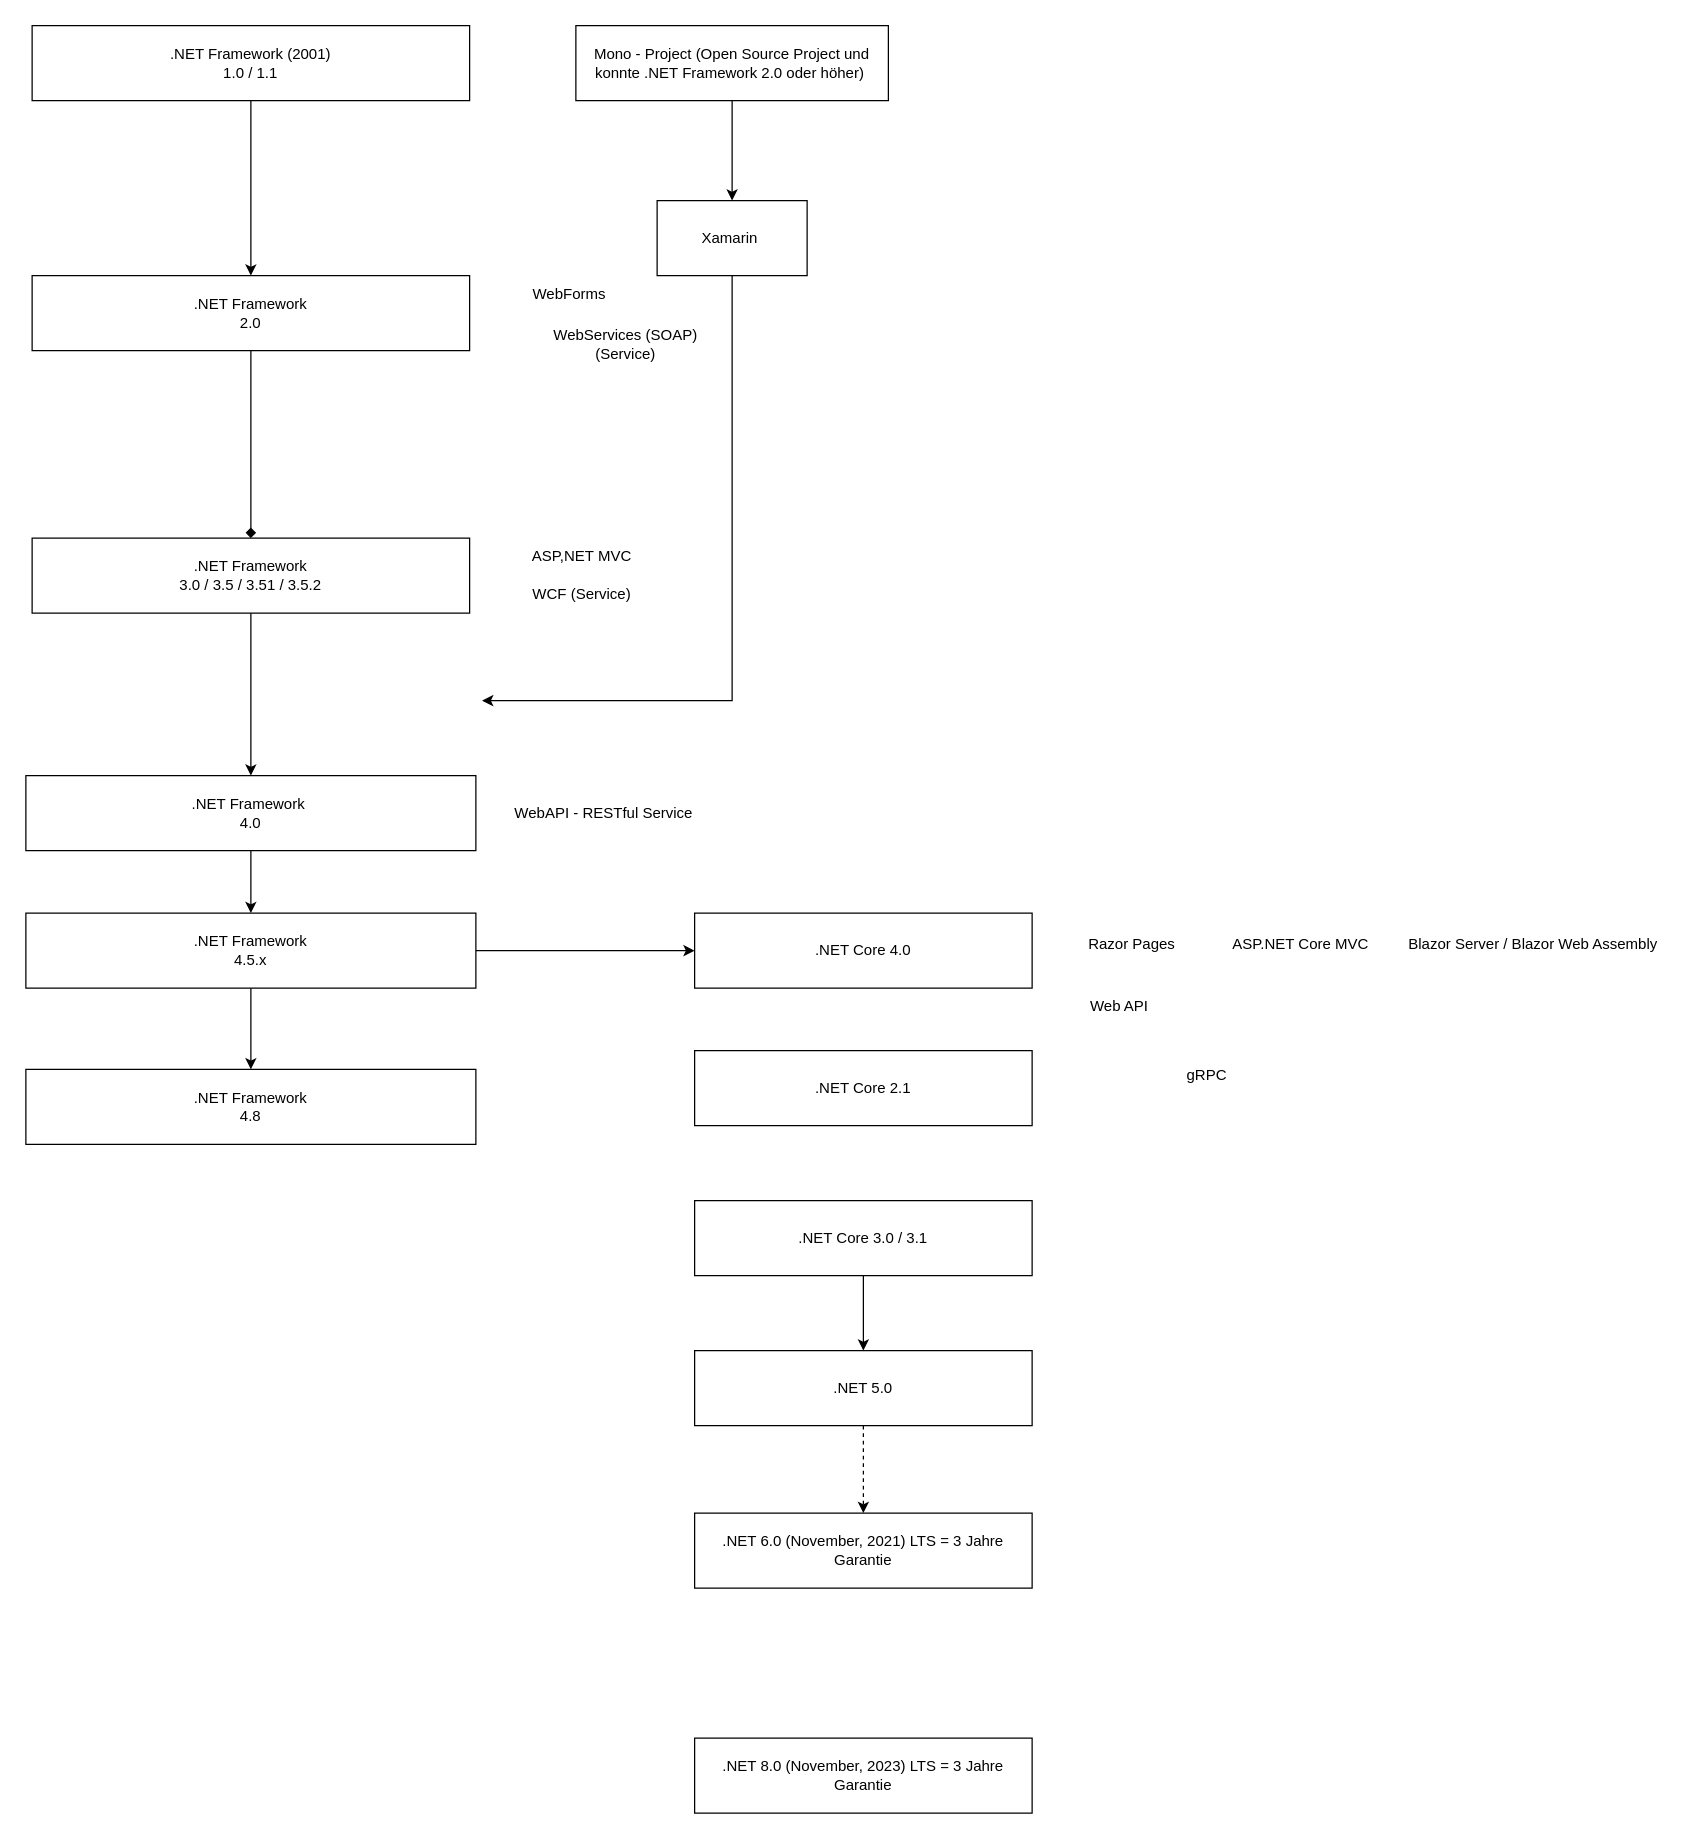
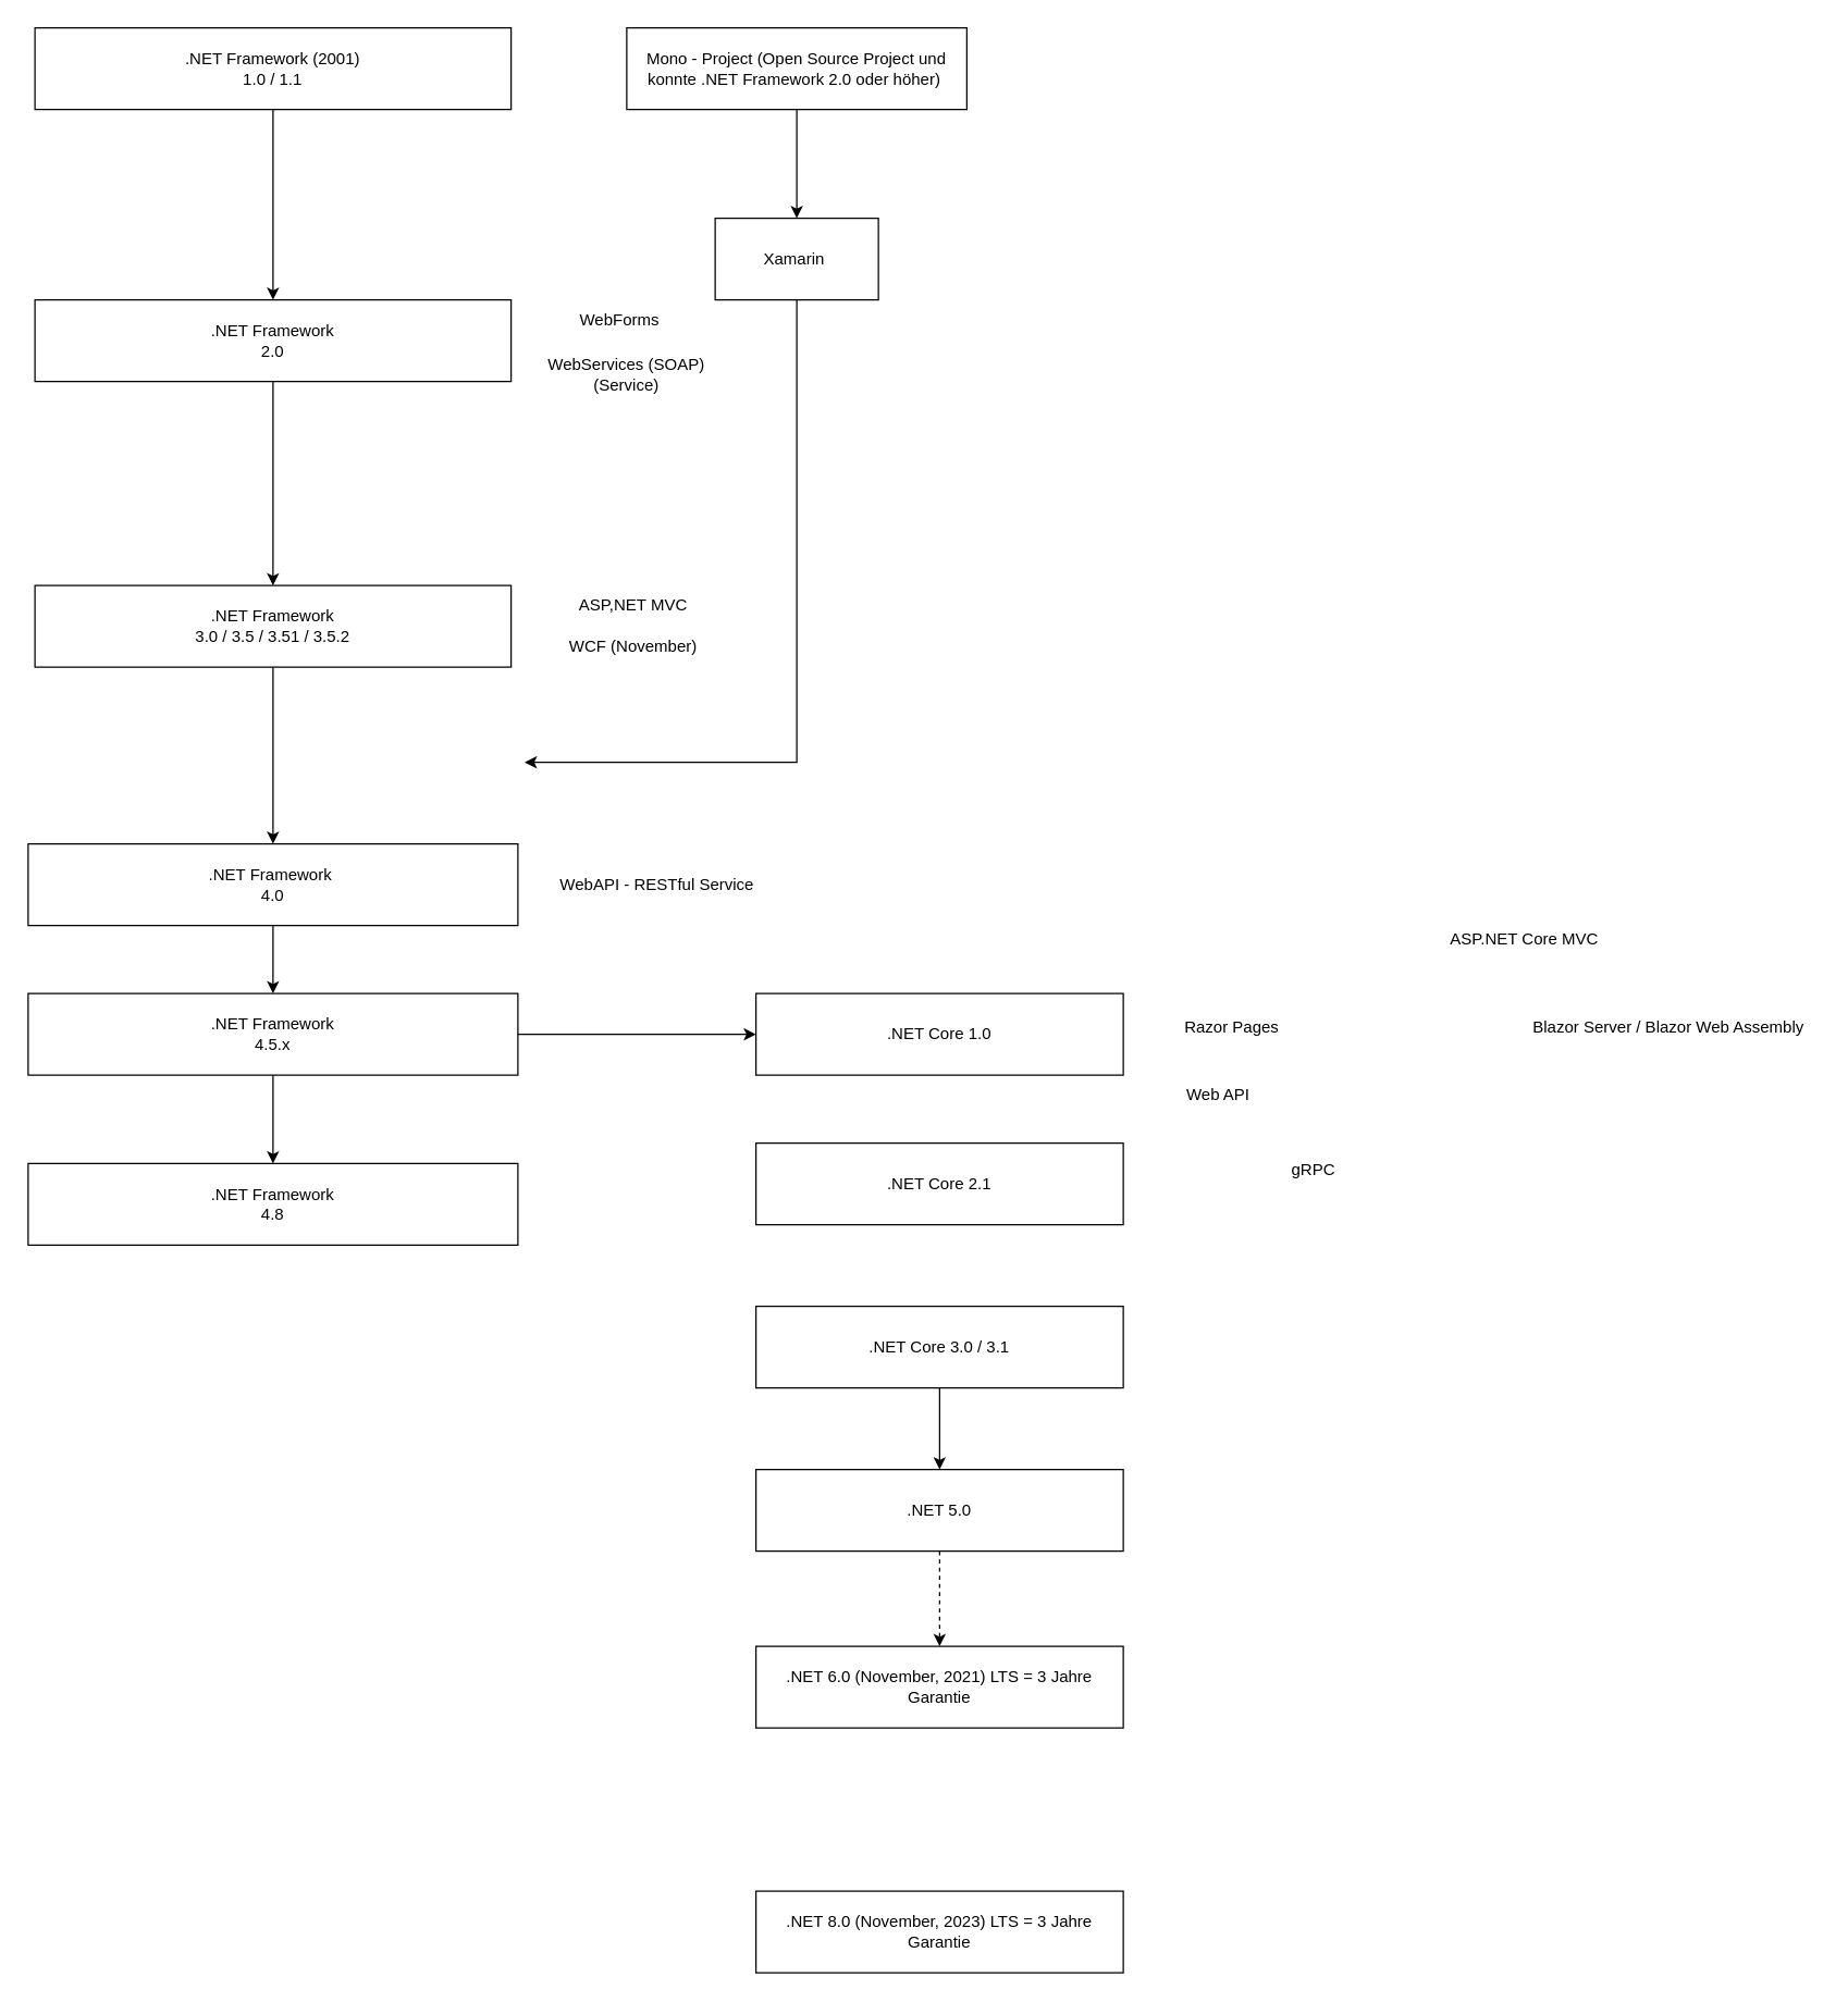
  <mxCell id="0" />
  <mxCell id="1" parent="0" />
  <mxCell id="2" value=".NET Framework (2001)&lt;br&gt;1.0 / 1.1" style="rounded=0;whiteSpace=wrap;html=1;" parent="1" vertex="1"><mxGeometry x="25" y="20" width="350" height="60" as="geometry" /></mxCell>
  <mxCell id="3" value="" style="endArrow=classic;html=1;rounded=0;exitX=0.5;exitY=1;exitDx=0;exitDy=0;" parent="1" source="2" edge="1"><mxGeometry width="50" height="50" relative="1" as="geometry"><mxPoint x="375" y="320" as="sourcePoint" /><mxPoint x="200" y="220" as="targetPoint" /></mxGeometry></mxCell>
  <mxCell id="4" value=".NET Framework&lt;br&gt;2.0" style="rounded=0;whiteSpace=wrap;html=1;" parent="1" vertex="1"><mxGeometry x="25" y="220" width="350" height="60" as="geometry" /></mxCell>
  <mxCell id="5" value=".NET Framework&lt;br&gt;3.0 / 3.5 / 3.51 / 3.5.2" style="rounded=0;whiteSpace=wrap;html=1;" parent="1" vertex="1"><mxGeometry x="25" y="430" width="350" height="60" as="geometry" /></mxCell>
- <mxCell id="6" value="" style="endArrow=diamond;html=1;rounded=0;exitX=0.5;exitY=1;exitDx=0;exitDy=0;" parent="1" source="4" target="5" edge="1"><mxGeometry width="50" height="50" relative="1" as="geometry"><mxPoint x="375" y="410" as="sourcePoint" /><mxPoint x="425" y="360" as="targetPoint" /></mxGeometry></mxCell>
+ <mxCell id="6" value="" style="endArrow=classic;html=1;rounded=0;exitX=0.5;exitY=1;exitDx=0;exitDy=0;" parent="1" source="4" target="5" edge="1"><mxGeometry width="50" height="50" relative="1" as="geometry"><mxPoint x="375" y="410" as="sourcePoint" /><mxPoint x="425" y="360" as="targetPoint" /></mxGeometry></mxCell>
  <mxCell id="7" value="" style="endArrow=classic;html=1;rounded=0;exitX=0.5;exitY=1;exitDx=0;exitDy=0;" parent="1" source="5" target="8" edge="1"><mxGeometry width="50" height="50" relative="1" as="geometry"><mxPoint x="375" y="600" as="sourcePoint" /><mxPoint x="425" y="550" as="targetPoint" /></mxGeometry></mxCell>
  <mxCell id="8" value=".NET Framework&amp;nbsp;&lt;br&gt;4.0" style="rounded=0;whiteSpace=wrap;html=1;" parent="1" vertex="1"><mxGeometry x="20" y="620" width="360" height="60" as="geometry" /></mxCell>
  <mxCell id="9" value=".NET Framework&lt;br&gt;4.5.x" style="rounded=0;whiteSpace=wrap;html=1;" parent="1" vertex="1"><mxGeometry x="20" y="730" width="360" height="60" as="geometry" /></mxCell>
  <mxCell id="10" value=".NET Framework&lt;br&gt;4.8" style="rounded=0;whiteSpace=wrap;html=1;" parent="1" vertex="1"><mxGeometry x="20" y="855" width="360" height="60" as="geometry" /></mxCell>
  <mxCell id="11" value="" style="endArrow=classic;html=1;rounded=0;exitX=0.5;exitY=1;exitDx=0;exitDy=0;entryX=0.5;entryY=0;entryDx=0;entryDy=0;" parent="1" source="8" target="9" edge="1"><mxGeometry width="50" height="50" relative="1" as="geometry"><mxPoint x="375" y="780" as="sourcePoint" /><mxPoint x="425" y="730" as="targetPoint" /></mxGeometry></mxCell>
  <mxCell id="12" value="" style="endArrow=classic;html=1;rounded=0;exitX=0.5;exitY=1;exitDx=0;exitDy=0;entryX=0.5;entryY=0;entryDx=0;entryDy=0;" parent="1" source="9" target="10" edge="1"><mxGeometry width="50" height="50" relative="1" as="geometry"><mxPoint x="375" y="780" as="sourcePoint" /><mxPoint x="425" y="730" as="targetPoint" /></mxGeometry></mxCell>
- <mxCell id="13" value=".NET Core 4.0" style="rounded=0;whiteSpace=wrap;html=1;" parent="1" vertex="1"><mxGeometry x="555" y="730" width="270" height="60" as="geometry" /></mxCell>
+ <mxCell id="13" value=".NET Core 1.0" style="rounded=0;whiteSpace=wrap;html=1;" parent="1" vertex="1"><mxGeometry x="555" y="730" width="270" height="60" as="geometry" /></mxCell>
  <mxCell id="14" value="" style="endArrow=classic;html=1;rounded=0;exitX=1;exitY=0.5;exitDx=0;exitDy=0;entryX=0;entryY=0.5;entryDx=0;entryDy=0;" parent="1" source="9" target="13" edge="1"><mxGeometry width="50" height="50" relative="1" as="geometry"><mxPoint x="425" y="630" as="sourcePoint" /><mxPoint x="475" y="580" as="targetPoint" /></mxGeometry></mxCell>
  <mxCell id="15" value=".NET Core 2.1" style="rounded=0;whiteSpace=wrap;html=1;" parent="1" vertex="1"><mxGeometry x="555" y="840" width="270" height="60" as="geometry" /></mxCell>
  <mxCell id="16" value=".NET Core 3.0 / 3.1" style="rounded=0;whiteSpace=wrap;html=1;" parent="1" vertex="1"><mxGeometry x="555" y="960" width="270" height="60" as="geometry" /></mxCell>
  <mxCell id="17" value=".NET 5.0" style="rounded=0;whiteSpace=wrap;html=1;" parent="1" vertex="1"><mxGeometry x="555" y="1080" width="270" height="60" as="geometry" /></mxCell>
  <mxCell id="18" value="" style="endArrow=classic;html=1;rounded=0;exitX=0.5;exitY=1;exitDx=0;exitDy=0;entryX=0.5;entryY=0;entryDx=0;entryDy=0;" parent="1" source="16" target="17" edge="1"><mxGeometry width="50" height="50" relative="1" as="geometry"><mxPoint x="425" y="1020" as="sourcePoint" /><mxPoint x="475" y="970" as="targetPoint" /></mxGeometry></mxCell>
  <mxCell id="19" value=".NET 6.0 (November, 2021) LTS = 3 Jahre Garantie" style="rounded=0;whiteSpace=wrap;html=1;" parent="1" vertex="1"><mxGeometry x="555" y="1210" width="270" height="60" as="geometry" /></mxCell>
  <mxCell id="20" value="" style="endArrow=classic;html=1;rounded=0;exitX=0.5;exitY=1;exitDx=0;exitDy=0;entryX=0.5;entryY=0;entryDx=0;entryDy=0;dashed=1;" parent="1" source="17" target="19" edge="1"><mxGeometry width="50" height="50" relative="1" as="geometry"><mxPoint x="425" y="1300" as="sourcePoint" /><mxPoint x="475" y="1250" as="targetPoint" /></mxGeometry></mxCell>
  <mxCell id="21" value="Mono - Project (Open Source Project und konnte .NET Framework 2.0 oder höher)&amp;nbsp;" style="rounded=0;whiteSpace=wrap;html=1;" parent="1" vertex="1"><mxGeometry x="460" y="20" width="250" height="60" as="geometry" /></mxCell>
  <mxCell id="22" value="" style="endArrow=classic;html=1;rounded=0;exitX=0.5;exitY=1;exitDx=0;exitDy=0;" parent="1" source="21" target="23" edge="1"><mxGeometry width="50" height="50" relative="1" as="geometry"><mxPoint x="425" y="150" as="sourcePoint" /><mxPoint x="580" y="160" as="targetPoint" /></mxGeometry></mxCell>
  <mxCell id="23" value="Xamarin&amp;nbsp;" style="rounded=0;whiteSpace=wrap;html=1;" parent="1" vertex="1"><mxGeometry x="525" y="160" width="120" height="60" as="geometry" /></mxCell>
  <mxCell id="24" value="" style="endArrow=classic;html=1;rounded=0;exitX=0.5;exitY=1;exitDx=0;exitDy=0;" parent="1" source="23" edge="1"><mxGeometry width="50" height="50" relative="1" as="geometry"><mxPoint x="425" y="150" as="sourcePoint" /><mxPoint x="385" y="560" as="targetPoint" /><Array as="points"><mxPoint x="585" y="560" /></Array></mxGeometry></mxCell>
  <mxCell id="25" value="WebForms" style="text;html=1;strokeColor=none;fillColor=none;align=center;verticalAlign=middle;whiteSpace=wrap;rounded=0;" parent="1" vertex="1"><mxGeometry x="395" y="220" width="120" height="30" as="geometry" /></mxCell>
- <mxCell id="26" value="WebServices (SOAP) (Service)" style="text;html=1;strokeColor=none;fillColor=none;align=center;verticalAlign=middle;whiteSpace=wrap;rounded=0;" parent="1" vertex="1"><mxGeometry x="435" y="260" width="130" height="30" as="geometry" /></mxCell>
- <mxCell id="27" value="WCF (Service)" style="text;html=1;strokeColor=none;fillColor=none;align=center;verticalAlign=middle;whiteSpace=wrap;rounded=0;" parent="1" vertex="1"><mxGeometry x="405" y="460" width="120" height="30" as="geometry" /></mxCell>
+ <mxCell id="26" value="WebServices (SOAP) (Service)" style="text;html=1;strokeColor=none;fillColor=none;align=center;verticalAlign=middle;whiteSpace=wrap;rounded=0;" parent="1" vertex="1"><mxGeometry x="395" y="260" width="130" height="30" as="geometry" /></mxCell>
+ <mxCell id="27" value="WCF (November)" style="text;html=1;strokeColor=none;fillColor=none;align=center;verticalAlign=middle;whiteSpace=wrap;rounded=0;" parent="1" vertex="1"><mxGeometry x="405" y="460" width="120" height="30" as="geometry" /></mxCell>
  <mxCell id="28" value="ASP,NET MVC" style="text;html=1;strokeColor=none;fillColor=none;align=center;verticalAlign=middle;whiteSpace=wrap;rounded=0;" parent="1" vertex="1"><mxGeometry x="405" y="430" width="120" height="30" as="geometry" /></mxCell>
  <mxCell id="29" value="WebAPI - RESTful Service" style="text;html=1;strokeColor=none;fillColor=none;align=center;verticalAlign=middle;whiteSpace=wrap;rounded=0;" parent="1" vertex="1"><mxGeometry x="400" y="635" width="165" height="30" as="geometry" /></mxCell>
  <mxCell id="30" value="Razor Pages" style="text;html=1;strokeColor=none;fillColor=none;align=center;verticalAlign=middle;whiteSpace=wrap;rounded=0;" parent="1" vertex="1"><mxGeometry x="845" y="740" width="120" height="30" as="geometry" /></mxCell>
- <mxCell id="31" value="ASP.NET Core MVC" style="text;html=1;strokeColor=none;fillColor=none;align=center;verticalAlign=middle;whiteSpace=wrap;rounded=0;" parent="1" vertex="1"><mxGeometry x="975" y="740" width="130" height="30" as="geometry" /></mxCell>
+ <mxCell id="31" value="ASP.NET Core MVC" style="text;html=1;strokeColor=none;fillColor=none;align=center;verticalAlign=middle;whiteSpace=wrap;rounded=0;" parent="1" vertex="1"><mxGeometry x="1055" y="675" width="130" height="30" as="geometry" /></mxCell>
  <mxCell id="32" value="Blazor Server / Blazor Web Assembly" style="text;html=1;strokeColor=none;fillColor=none;align=center;verticalAlign=middle;whiteSpace=wrap;rounded=0;" parent="1" vertex="1"><mxGeometry x="1115.5" y="740" width="220" height="30" as="geometry" /></mxCell>
  <mxCell id="33" value="Web API" style="text;html=1;strokeColor=none;fillColor=none;align=center;verticalAlign=middle;whiteSpace=wrap;rounded=0;" parent="1" vertex="1"><mxGeometry x="865" y="790" width="60" height="30" as="geometry" /></mxCell>
  <mxCell id="34" value="gRPC" style="text;html=1;strokeColor=none;fillColor=none;align=center;verticalAlign=middle;whiteSpace=wrap;rounded=0;" parent="1" vertex="1"><mxGeometry x="935" y="845" width="60" height="30" as="geometry" /></mxCell>
  <mxCell id="35" value=".NET 8.0 (November, 2023) LTS = 3 Jahre Garantie" style="rounded=0;whiteSpace=wrap;html=1;" vertex="1" parent="1"><mxGeometry x="555" y="1390" width="270" height="60" as="geometry" /></mxCell>
